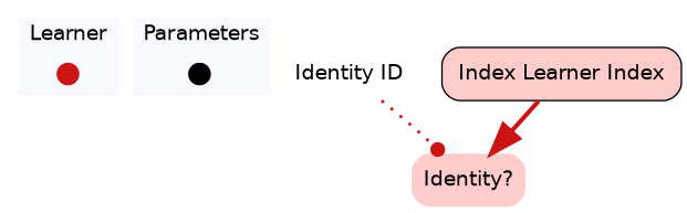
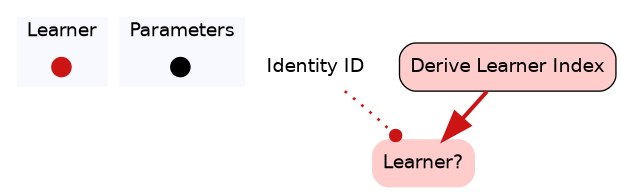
  digraph {
    node [color=black fontname=Helvetica shape=point style=filled]
    edge [color="0.0, 0.9 , 0.8"]
    deriveLearnerIndexOverview [color="0.0, 0.9 , 0.8" fixedsize=true fontcolor=white height=.2 width=.2]
    contextOverview [fixedsize=true fontcolor=white height=.2 width=.2 fontname=""]
    n3 [color=none fillcolor=white fontsize=14 label="Identity ID" shape=none]
-   n4 [color="0.0, 0.2, 1.0" label="Identity?" shape=none style="rounded,filled"]
-   n5 [fillcolor="0.0, 0.2, 1.0" label="Index Learner Index" shape=box style="rounded,filled"]
+   n4 [color="0.0, 0.2, 1.0" label="Learner?" shape=none style="rounded,filled"]
+   n5 [fillcolor="0.0, 0.2, 1.0" label="Derive Learner Index" shape=box style="rounded,filled"]
    subgraph cluster_1 {
      color=white
      fillcolor=ghostwhite
      fontname=Helvetica
      label=Learner
      labeljust=l
      nodesep=0.1
      style=filled
      deriveLearnerIndexOverview
    }
    subgraph cluster_2 {
      color=white
      fillcolor=ghostwhite
      fontname=Helvetica
      label=Parameters
      labeljust=l
      style=filled
      contextOverview
    }
    n3 -> n4 [arrowhead=dot headport=nw penwidth=2.0 style=dotted]
    n5 -> n4 [arrowsize=2.0 penwidth=3.0]
  }
